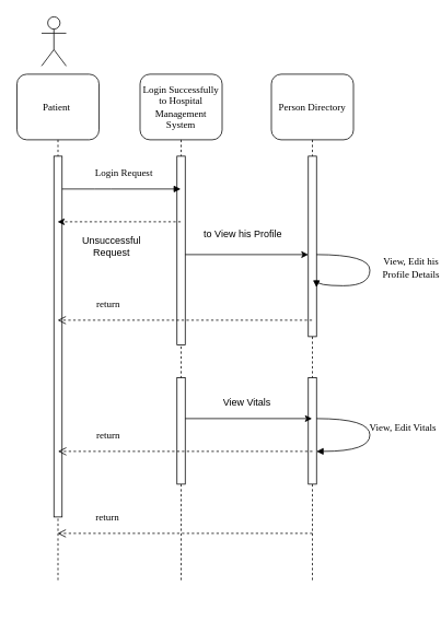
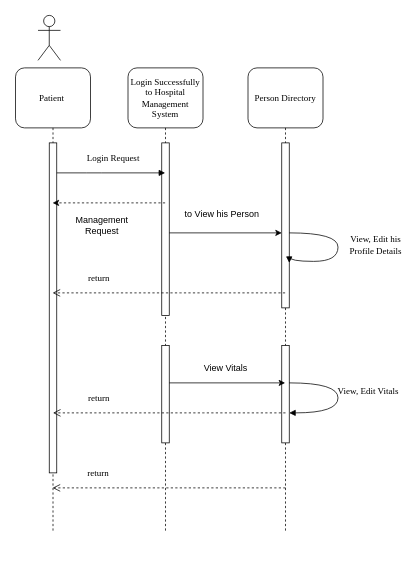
  <mxCell id="0" />
  <mxCell id="1" parent="0" />
  <mxCell id="2" value="Login Successfully to Hospital Management System" style="shape=umlLifeline;perimeter=lifelinePerimeter;whiteSpace=wrap;html=1;container=1;collapsible=0;recursiveResize=0;outlineConnect=0;rounded=1;shadow=0;comic=0;labelBackgroundColor=none;strokeWidth=1;fontFamily=Verdana;fontSize=12;align=center;size=80;" parent="1" vertex="1"><mxGeometry x="170" y="90" width="100" height="620" as="geometry" /></mxCell>
  <mxCell id="3" value="" style="html=1;points=[];perimeter=orthogonalPerimeter;rounded=0;shadow=0;comic=0;labelBackgroundColor=none;strokeWidth=1;fontFamily=Verdana;fontSize=12;align=center;" parent="2" vertex="1"><mxGeometry x="45" y="100" width="10" height="230" as="geometry" /></mxCell>
  <mxCell id="4" value="" style="endArrow=classic;html=1;rounded=0;" edge="1" parent="2" target="7"><mxGeometry width="50" height="50" relative="1" as="geometry"><mxPoint x="55" y="220" as="sourcePoint" /><mxPoint x="105" y="170" as="targetPoint" /></mxGeometry></mxCell>
  <mxCell id="5" value="" style="html=1;points=[];perimeter=orthogonalPerimeter;rounded=0;shadow=0;comic=0;labelBackgroundColor=none;strokeWidth=1;fontFamily=Verdana;fontSize=12;align=center;" vertex="1" parent="2"><mxGeometry x="45" y="370" width="10" height="130" as="geometry" /></mxCell>
  <mxCell id="6" value="Person Directory" style="shape=umlLifeline;perimeter=lifelinePerimeter;whiteSpace=wrap;html=1;container=1;collapsible=0;recursiveResize=0;outlineConnect=0;rounded=1;shadow=0;comic=0;labelBackgroundColor=none;strokeWidth=1;fontFamily=Verdana;fontSize=12;align=center;size=80;" parent="1" vertex="1"><mxGeometry x="330" y="90" width="100" height="620" as="geometry" /></mxCell>
  <mxCell id="7" value="" style="html=1;points=[];perimeter=orthogonalPerimeter;rounded=0;shadow=0;comic=0;labelBackgroundColor=none;strokeWidth=1;fontFamily=Verdana;fontSize=12;align=center;" parent="6" vertex="1"><mxGeometry x="45" y="100" width="10" height="220" as="geometry" /></mxCell>
  <mxCell id="8" value="View, Edit his &lt;br&gt;Profile Details" style="html=1;verticalAlign=bottom;endArrow=block;labelBackgroundColor=none;fontFamily=Verdana;fontSize=12;elbow=vertical;edgeStyle=orthogonalEdgeStyle;curved=1;exitX=1.038;exitY=0.345;exitPerimeter=0;" parent="6" edge="1"><mxGeometry x="0.154" y="50" relative="1" as="geometry"><mxPoint x="55.003" y="220" as="sourcePoint" /><mxPoint x="55" y="260" as="targetPoint" /><Array as="points"><mxPoint x="120" y="220" /><mxPoint x="120" y="258" /><mxPoint x="55" y="258" /></Array><mxPoint as="offset" /></mxGeometry></mxCell>
  <mxCell id="9" value="" style="html=1;points=[];perimeter=orthogonalPerimeter;rounded=0;shadow=0;comic=0;labelBackgroundColor=none;strokeWidth=1;fontFamily=Verdana;fontSize=12;align=center;" vertex="1" parent="6"><mxGeometry x="45" y="370" width="10" height="130" as="geometry" /></mxCell>
  <mxCell id="10" value="View, Edit Vitals" style="html=1;verticalAlign=bottom;endArrow=block;labelBackgroundColor=none;fontFamily=Verdana;fontSize=12;elbow=vertical;edgeStyle=orthogonalEdgeStyle;curved=1;exitX=1.038;exitY=0.345;exitPerimeter=0;" edge="1" parent="6"><mxGeometry y="40" relative="1" as="geometry"><mxPoint x="55.003" y="420" as="sourcePoint" /><mxPoint x="55" y="460" as="targetPoint" /><Array as="points"><mxPoint x="120" y="420" /><mxPoint x="120" y="460" /></Array><mxPoint as="offset" /></mxGeometry></mxCell>
  <mxCell id="11" value="Patient&amp;nbsp;" style="shape=umlLifeline;perimeter=lifelinePerimeter;whiteSpace=wrap;html=1;container=1;collapsible=0;recursiveResize=0;outlineConnect=0;rounded=1;shadow=0;comic=0;labelBackgroundColor=none;strokeWidth=1;fontFamily=Verdana;fontSize=12;align=center;size=80;" parent="1" vertex="1"><mxGeometry x="20" y="90" width="100" height="620" as="geometry" /></mxCell>
  <mxCell id="12" value="" style="html=1;points=[];perimeter=orthogonalPerimeter;rounded=0;shadow=0;comic=0;labelBackgroundColor=none;strokeWidth=1;fontFamily=Verdana;fontSize=12;align=center;" parent="11" vertex="1"><mxGeometry x="45" y="100" width="10" height="440" as="geometry" /></mxCell>
  <mxCell id="13" value="Login Request" style="html=1;verticalAlign=bottom;endArrow=block;labelBackgroundColor=none;fontFamily=Verdana;fontSize=12;edgeStyle=elbowEdgeStyle;elbow=vertical;" edge="1" parent="11" target="2"><mxGeometry x="0.038" y="10" relative="1" as="geometry"><mxPoint x="55" y="140" as="sourcePoint" /><mxPoint x="140" y="100" as="targetPoint" /><Array as="points"><mxPoint x="105" y="140" /></Array><mxPoint as="offset" /></mxGeometry></mxCell>
  <mxCell id="14" value="return" style="html=1;verticalAlign=bottom;endArrow=open;dashed=1;endSize=8;labelBackgroundColor=none;fontFamily=Verdana;fontSize=12;edgeStyle=elbowEdgeStyle;elbow=vertical;startArrow=none;" parent="1" target="11" edge="1"><mxGeometry x="0.61" y="-10" relative="1" as="geometry"><mxPoint x="140" y="740" as="targetPoint" /><Array as="points"><mxPoint x="210" y="650" /><mxPoint x="300" y="750" /><mxPoint x="240" y="710" /></Array><mxPoint x="380" y="650" as="sourcePoint" /><mxPoint as="offset" /></mxGeometry></mxCell>
  <mxCell id="15" value="" style="shape=umlActor;verticalLabelPosition=bottom;verticalAlign=top;html=1;outlineConnect=0;" vertex="1" parent="1"><mxGeometry x="50" y="20" width="30" height="60" as="geometry" /></mxCell>
  <mxCell id="16" value="" style="html=1;labelBackgroundColor=#ffffff;startArrow=none;startFill=0;startSize=6;endArrow=classic;endFill=1;endSize=6;jettySize=auto;orthogonalLoop=1;strokeWidth=1;dashed=1;fontSize=14;rounded=0;" edge="1" parent="1" source="2" target="11"><mxGeometry width="60" height="60" relative="1" as="geometry"><mxPoint x="80" y="330" as="sourcePoint" /><mxPoint x="80" y="250" as="targetPoint" /><Array as="points"><mxPoint x="150" y="270" /><mxPoint x="110" y="270" /></Array></mxGeometry></mxCell>
- <mxCell id="17" value="Unsuccessful&lt;br&gt;Request&lt;br&gt;" style="text;html=1;align=center;verticalAlign=middle;resizable=0;points=[];autosize=1;strokeColor=none;fillColor=none;" vertex="1" parent="1"><mxGeometry x="90" y="280" width="90" height="40" as="geometry" /></mxCell>
- <mxCell id="18" value="to View his Profile&lt;br&gt;" style="text;html=1;align=center;verticalAlign=middle;resizable=0;points=[];autosize=1;strokeColor=none;fillColor=none;" vertex="1" parent="1"><mxGeometry x="235" y="270" width="120" height="30" as="geometry" /></mxCell>
+ <mxCell id="17" value="Management&lt;br&gt;Request&lt;br&gt;" style="text;html=1;align=center;verticalAlign=middle;resizable=0;points=[];autosize=1;strokeColor=none;fillColor=none;" vertex="1" parent="1"><mxGeometry x="90" y="280" width="90" height="40" as="geometry" /></mxCell>
+ <mxCell id="18" value="to View his Person&lt;br&gt;" style="text;html=1;align=center;verticalAlign=middle;resizable=0;points=[];autosize=1;strokeColor=none;fillColor=none;" vertex="1" parent="1"><mxGeometry x="235" y="270" width="120" height="30" as="geometry" /></mxCell>
  <mxCell id="19" value="" style="endArrow=classic;html=1;rounded=0;" edge="1" parent="1" target="6"><mxGeometry width="50" height="50" relative="1" as="geometry"><mxPoint x="225" y="510" as="sourcePoint" /><mxPoint x="365" y="510" as="targetPoint" /></mxGeometry></mxCell>
  <mxCell id="20" value="return" style="html=1;verticalAlign=bottom;endArrow=open;dashed=1;endSize=8;labelBackgroundColor=none;fontFamily=Verdana;fontSize=12;edgeStyle=elbowEdgeStyle;elbow=vertical;" edge="1" parent="1" source="6" target="11"><mxGeometry x="0.61" y="-10" relative="1" as="geometry"><mxPoint x="220" y="430" as="targetPoint" /><Array as="points"><mxPoint x="250" y="390" /><mxPoint x="260" y="450" /><mxPoint x="225" y="430" /></Array><mxPoint x="390" y="450" as="sourcePoint" /><mxPoint x="1" as="offset" /></mxGeometry></mxCell>
  <mxCell id="21" value="View Vitals&lt;br&gt;" style="text;html=1;align=center;verticalAlign=middle;resizable=0;points=[];autosize=1;strokeColor=none;fillColor=none;" vertex="1" parent="1"><mxGeometry x="260" y="475" width="80" height="30" as="geometry" /></mxCell>
  <mxCell id="22" value="return" style="html=1;verticalAlign=bottom;endArrow=open;dashed=1;endSize=8;labelBackgroundColor=none;fontFamily=Verdana;fontSize=12;edgeStyle=elbowEdgeStyle;elbow=vertical;" edge="1" parent="1"><mxGeometry x="0.61" y="-10" relative="1" as="geometry"><mxPoint x="70" y="550" as="targetPoint" /><Array as="points"><mxPoint x="260.5" y="550" /><mxPoint x="225.5" y="530" /></Array><mxPoint x="380" y="550" as="sourcePoint" /><mxPoint x="1" as="offset" /></mxGeometry></mxCell>
